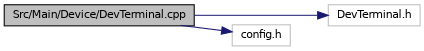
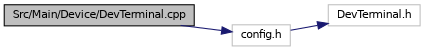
  digraph {
    rankdir=LR
    node [color=grey75 fillcolor=white fontname=Helvetica fontsize=10 shape=record style=filled]
    edge [color=midnightblue fontname=Helvetica fontsize=10 labelfontname=Helvetica labelfontsize=10 style=solid]
    n1 [color=black fillcolor=grey75 fontcolor=black height=0.2 label="Src/Main/Device/DevTerminal.cpp" width=0.4]
    n2 [height=0.2 label="DevTerminal.h" width=0.4]
    n3 [height=0.2 label="config.h" width=0.4]
-   n1 -> n2
+   n3 -> n2
    n1 -> n3
  }
